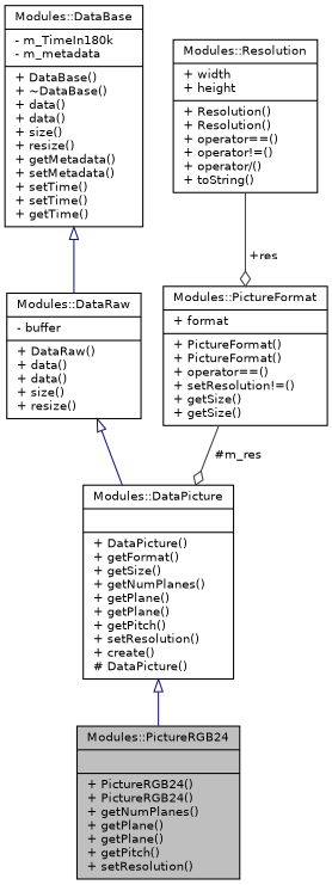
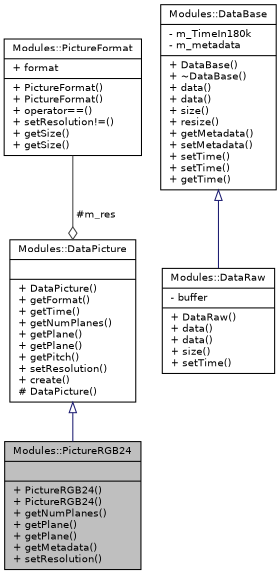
  digraph {
    node [color=black fillcolor=white fontname=Helvetica fontsize=10 shape=record style=filled]
    edge [arrowtail=onormal color=midnightblue dir=back fontname=Helvetica fontsize=10 labelfontname=Helvetica labelfontsize=10 style=solid]
-   n1 [fillcolor=grey75 fontcolor=black height=0.2 label="{Modules::PictureRGB24\n||+ PictureRGB24()\l+ PictureRGB24()\l+ getNumPlanes()\l+ getPlane()\l+ getPlane()\l+ getPitch()\l+ setResolution()\l}" width=0.4]
-   n2 [height=0.2 label="{Modules::DataPicture\n||+ DataPicture()\l+ getFormat()\l+ getSize()\l+ getNumPlanes()\l+ getPlane()\l+ getPlane()\l+ getPitch()\l+ setResolution()\l+ create()\l# DataPicture()\l}" width=0.4]
-   n3 [height=0.2 label="{Modules::DataRaw\n|- buffer\l|+ DataRaw()\l+ data()\l+ data()\l+ size()\l+ resize()\l}" width=0.4]
+   n1 [fillcolor=grey75 fontcolor=black height=0.2 label="{Modules::PictureRGB24\n||+ PictureRGB24()\l+ PictureRGB24()\l+ getNumPlanes()\l+ getPlane()\l+ getPlane()\l+ getMetadata()\l+ setResolution()\l}" width=0.4]
+   n2 [height=0.2 label="{Modules::DataPicture\n||+ DataPicture()\l+ getFormat()\l+ getTime()\l+ getNumPlanes()\l+ getPlane()\l+ getPlane()\l+ getPitch()\l+ setResolution()\l+ create()\l# DataPicture()\l}" width=0.4]
+   n3 [height=0.2 label="{Modules::DataRaw\n|- buffer\l|+ DataRaw()\l+ data()\l+ data()\l+ size()\l+ setTime()\l}" width=0.4]
    n4 [height=0.2 label="{Modules::DataBase\n|- m_TimeIn180k\l- m_metadata\l|+ DataBase()\l+ ~DataBase()\l+ data()\l+ data()\l+ size()\l+ resize()\l+ getMetadata()\l+ setMetadata()\l+ setTime()\l+ setTime()\l+ getTime()\l}" width=0.4]
    n5 [height=0.2 label="{Modules::PictureFormat\n|+ format\l|+ PictureFormat()\l+ PictureFormat()\l+ operator==()\l+ setResolution!=()\l+ getSize()\l+ getSize()\l}" width=0.4]
-   n6 [height=0.2 label="{Modules::Resolution\n|+ width\l+ height\l|+ Resolution()\l+ Resolution()\l+ operator==()\l+ operator!=()\l+ operator/()\l+ toString()\l}" width=0.4]
    n2 -> n1
-   n3 -> n2
    n4 -> n3
    n5 -> n2 [arrowhead=odiamond color=grey25 label=" #m_res" arrowtail="" dir=""]
-   n6 -> n5 [arrowhead=odiamond color=grey25 label=" +res" arrowtail="" dir=""]
  }
